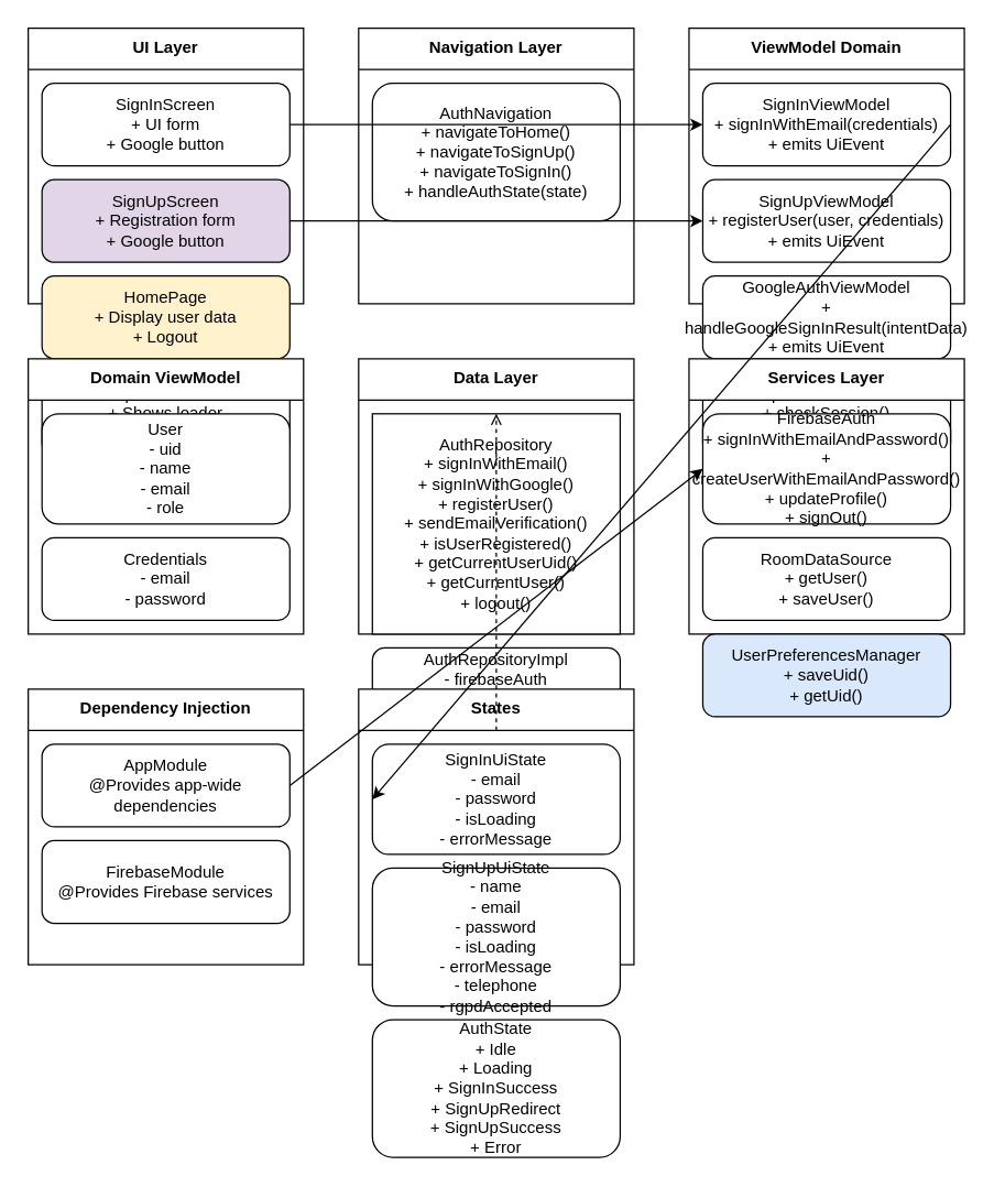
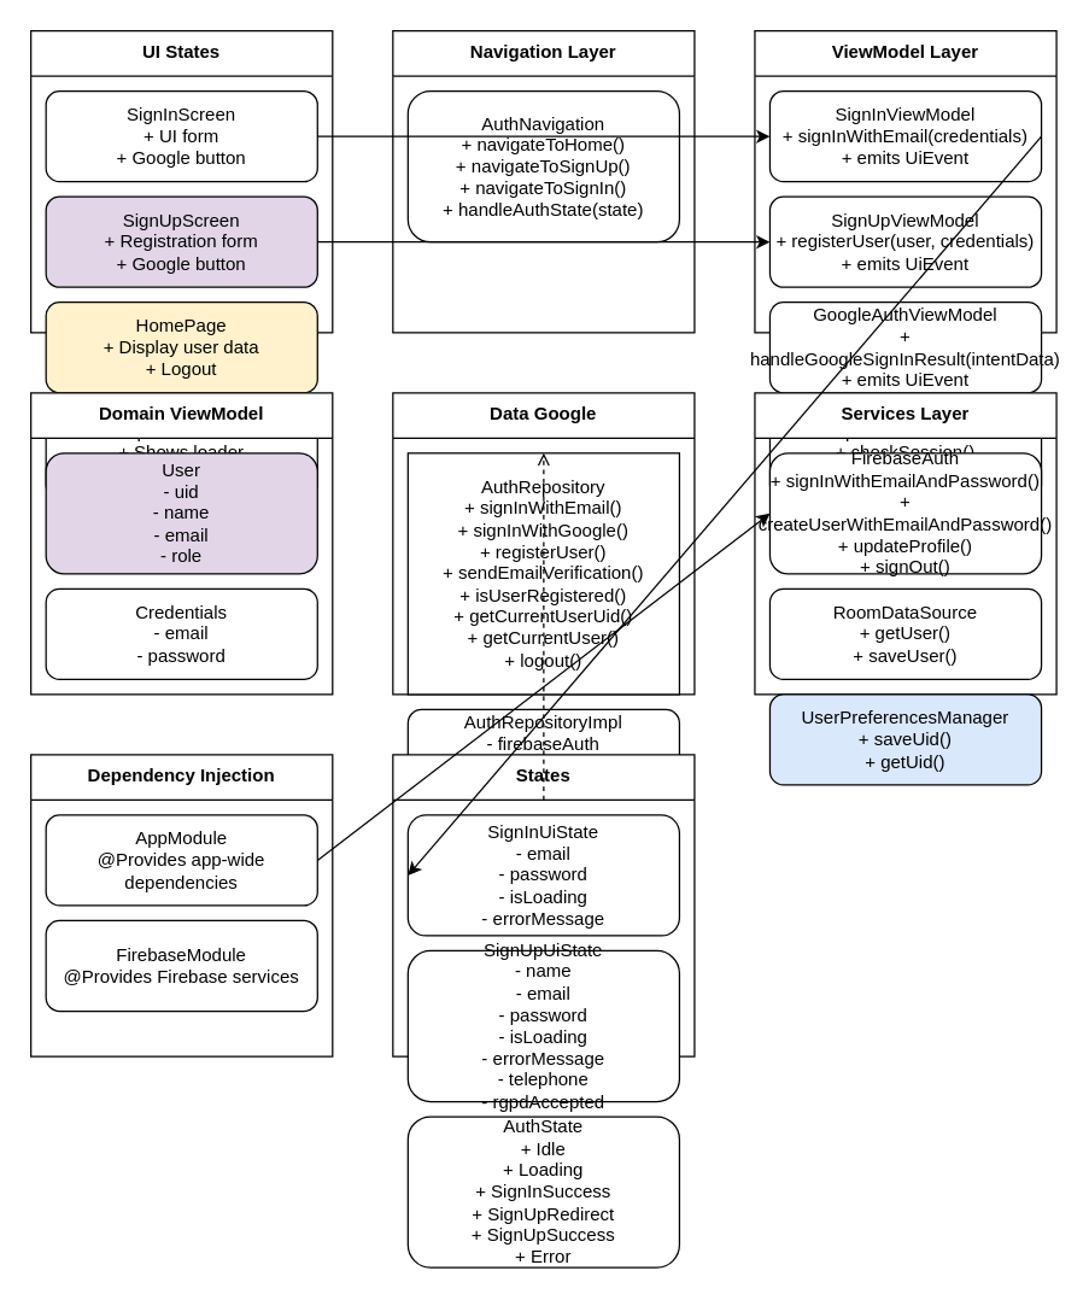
  <mxCell id="0" />
  <mxCell id="1" parent="0" />
- <mxCell id="2" value="UI Layer" style="swimlane;fontStyle=1;align=center;verticalAlign=top;childLayout=stackLayout;horizontal=1;startSize=30;horizontalStack=0;resizeParent=1;resizeParentMax=0;resizeLast=0;collapsible=1;marginBottom=0;" vertex="1" parent="1"><mxGeometry x="20" y="20" width="200" height="200" as="geometry" /></mxCell>
+ <mxCell id="2" value="UI States" style="swimlane;fontStyle=1;align=center;verticalAlign=top;childLayout=stackLayout;horizontal=1;startSize=30;horizontalStack=0;resizeParent=1;resizeParentMax=0;resizeLast=0;collapsible=1;marginBottom=0;" vertex="1" parent="1"><mxGeometry x="20" y="20" width="200" height="200" as="geometry" /></mxCell>
  <mxCell id="3" value="SignInScreen&#10;+ UI form&#10;+ Google button" style="rounded=1;whiteSpace=wrap;html=1;" vertex="1" parent="2"><mxGeometry x="10" y="40" width="180" height="60" as="geometry" /></mxCell>
  <mxCell id="4" value="SignUpScreen&#10;+ Registration form&#10;+ Google button" style="rounded=1;whiteSpace=wrap;html=1;fillColor=#e1d5e7;" vertex="1" parent="2"><mxGeometry x="10" y="110" width="180" height="60" as="geometry" /></mxCell>
  <mxCell id="5" value="HomePage&#10;+ Display user data&#10;+ Logout" style="rounded=1;whiteSpace=wrap;html=1;fillColor=#fff2cc;" vertex="1" parent="2"><mxGeometry x="10" y="180" width="180" height="60" as="geometry" /></mxCell>
  <mxCell id="6" value="SplashScreen&#10;+ Shows loader&#10;+ Observes authState" style="rounded=1;whiteSpace=wrap;html=1;" vertex="1" parent="2"><mxGeometry x="10" y="250" width="180" height="60" as="geometry" /></mxCell>
  <mxCell id="7" value="Navigation Layer" style="swimlane;fontStyle=1;align=center;verticalAlign=top;childLayout=stackLayout;horizontal=1;startSize=30;horizontalStack=0;resizeParent=1;resizeParentMax=0;resizeLast=0;collapsible=1;marginBottom=0;" vertex="1" parent="1"><mxGeometry x="260" y="20" width="200" height="200" as="geometry" /></mxCell>
  <mxCell id="8" value="AuthNavigation&#10;+ navigateToHome()&#10;+ navigateToSignUp()&#10;+ navigateToSignIn()&#10;+ handleAuthState(state)" style="rounded=1;whiteSpace=wrap;html=1;" vertex="1" parent="7"><mxGeometry x="10" y="40" width="180" height="100" as="geometry" /></mxCell>
- <mxCell id="9" value="ViewModel Domain" style="swimlane;fontStyle=1;align=center;verticalAlign=top;childLayout=stackLayout;horizontal=1;startSize=30;horizontalStack=0;resizeParent=1;resizeParentMax=0;resizeLast=0;collapsible=1;marginBottom=0;" vertex="1" parent="1"><mxGeometry x="500" y="20" width="200" height="200" as="geometry" /></mxCell>
+ <mxCell id="9" value="ViewModel Layer" style="swimlane;fontStyle=1;align=center;verticalAlign=top;childLayout=stackLayout;horizontal=1;startSize=30;horizontalStack=0;resizeParent=1;resizeParentMax=0;resizeLast=0;collapsible=1;marginBottom=0;" vertex="1" parent="1"><mxGeometry x="500" y="20" width="200" height="200" as="geometry" /></mxCell>
  <mxCell id="10" value="SignInViewModel&#10;+ signInWithEmail(credentials)&#10;+ emits UiEvent" style="rounded=1;whiteSpace=wrap;html=1;" vertex="1" parent="9"><mxGeometry x="10" y="40" width="180" height="60" as="geometry" /></mxCell>
  <mxCell id="11" value="SignUpViewModel&#10;+ registerUser(user, credentials)&#10;+ emits UiEvent" style="rounded=1;whiteSpace=wrap;html=1;" vertex="1" parent="9"><mxGeometry x="10" y="110" width="180" height="60" as="geometry" /></mxCell>
  <mxCell id="12" value="GoogleAuthViewModel&#10;+ handleGoogleSignInResult(intentData)&#10;+ emits UiEvent" style="rounded=1;whiteSpace=wrap;html=1;" vertex="1" parent="9"><mxGeometry x="10" y="180" width="180" height="60" as="geometry" /></mxCell>
  <mxCell id="13" value="SplashViewModel&#10;+ checkSession()&#10;+ authState: StateFlow" style="rounded=1;whiteSpace=wrap;html=1;" vertex="1" parent="9"><mxGeometry x="10" y="250" width="180" height="60" as="geometry" /></mxCell>
  <mxCell id="14" value="Domain ViewModel" style="swimlane;fontStyle=1;align=center;verticalAlign=top;childLayout=stackLayout;horizontal=1;startSize=30;horizontalStack=0;resizeParent=1;resizeParentMax=0;resizeLast=0;collapsible=1;marginBottom=0;" vertex="1" parent="1"><mxGeometry x="20" y="260" width="200" height="200" as="geometry" /></mxCell>
- <mxCell id="15" value="User&#10;- uid&#10;- name&#10;- email&#10;- role" style="rounded=1;whiteSpace=wrap;html=1;" vertex="1" parent="14"><mxGeometry x="10" y="40" width="180" height="80" as="geometry" /></mxCell>
+ <mxCell id="15" value="User&#10;- uid&#10;- name&#10;- email&#10;- role" style="rounded=1;whiteSpace=wrap;html=1;fillColor=#e1d5e7;" vertex="1" parent="14"><mxGeometry x="10" y="40" width="180" height="80" as="geometry" /></mxCell>
  <mxCell id="16" value="Credentials&#10;- email&#10;- password" style="rounded=1;whiteSpace=wrap;html=1;" vertex="1" parent="14"><mxGeometry x="10" y="130" width="180" height="60" as="geometry" /></mxCell>
- <mxCell id="17" value="Data Layer" style="swimlane;fontStyle=1;align=center;verticalAlign=top;childLayout=stackLayout;horizontal=1;startSize=30;horizontalStack=0;resizeParent=1;resizeParentMax=0;resizeLast=0;collapsible=1;marginBottom=0;" vertex="1" parent="1"><mxGeometry x="260" y="260" width="200" height="200" as="geometry" /></mxCell>
+ <mxCell id="17" value="Data Google" style="swimlane;fontStyle=1;align=center;verticalAlign=top;childLayout=stackLayout;horizontal=1;startSize=30;horizontalStack=0;resizeParent=1;resizeParentMax=0;resizeLast=0;collapsible=1;marginBottom=0;" vertex="1" parent="1"><mxGeometry x="260" y="260" width="200" height="200" as="geometry" /></mxCell>
  <mxCell id="18" value="AuthRepository&#10;+ signInWithEmail()&#10;+ signInWithGoogle()&#10;+ registerUser()&#10;+ sendEmailVerification()&#10;+ isUserRegistered()&#10;+ getCurrentUserUid()&#10;+ getCurrentUser()&#10;+ logout()" style="shape=interface;whiteSpace=wrap;html=1;" vertex="1" parent="17"><mxGeometry x="10" y="40" width="180" height="160" as="geometry" /></mxCell>
  <mxCell id="19" value="AuthRepositoryImpl&#10;- firebaseAuth&#10;- dataStore&#10;- userDao" style="rounded=1;whiteSpace=wrap;html=1;" vertex="1" parent="17"><mxGeometry x="10" y="210" width="180" height="60" as="geometry" /></mxCell>
  <mxCell id="20" value="Services Layer" style="swimlane;fontStyle=1;align=center;verticalAlign=top;childLayout=stackLayout;horizontal=1;startSize=30;horizontalStack=0;resizeParent=1;resizeParentMax=0;resizeLast=0;collapsible=1;marginBottom=0;" vertex="1" parent="1"><mxGeometry x="500" y="260" width="200" height="200" as="geometry" /></mxCell>
  <mxCell id="21" value="FirebaseAuth&#10;+ signInWithEmailAndPassword()&#10;+ createUserWithEmailAndPassword()&#10;+ updateProfile()&#10;+ signOut()" style="rounded=1;whiteSpace=wrap;html=1;" vertex="1" parent="20"><mxGeometry x="10" y="40" width="180" height="80" as="geometry" /></mxCell>
  <mxCell id="22" value="RoomDataSource&#10;+ getUser()&#10;+ saveUser()" style="rounded=1;whiteSpace=wrap;html=1;" vertex="1" parent="20"><mxGeometry x="10" y="130" width="180" height="60" as="geometry" /></mxCell>
  <mxCell id="23" value="UserPreferencesManager&#10;+ saveUid()&#10;+ getUid()" style="rounded=1;whiteSpace=wrap;html=1;fillColor=#dae8fc;" vertex="1" parent="20"><mxGeometry x="10" y="200" width="180" height="60" as="geometry" /></mxCell>
  <mxCell id="24" value="Dependency Injection" style="swimlane;fontStyle=1;align=center;verticalAlign=top;childLayout=stackLayout;horizontal=1;startSize=30;horizontalStack=0;resizeParent=1;resizeParentMax=0;resizeLast=0;collapsible=1;marginBottom=0;" vertex="1" parent="1"><mxGeometry x="20" y="500" width="200" height="200" as="geometry" /></mxCell>
  <mxCell id="25" value="AppModule&#10;@Provides app-wide dependencies" style="rounded=1;whiteSpace=wrap;html=1;" vertex="1" parent="24"><mxGeometry x="10" y="40" width="180" height="60" as="geometry" /></mxCell>
  <mxCell id="26" value="FirebaseModule&#10;@Provides Firebase services" style="rounded=1;whiteSpace=wrap;html=1;" vertex="1" parent="24"><mxGeometry x="10" y="110" width="180" height="60" as="geometry" /></mxCell>
  <mxCell id="27" value="States" style="swimlane;fontStyle=1;align=center;verticalAlign=top;childLayout=stackLayout;horizontal=1;startSize=30;horizontalStack=0;resizeParent=1;resizeParentMax=0;resizeLast=0;collapsible=1;marginBottom=0;" vertex="1" parent="1"><mxGeometry x="260" y="500" width="200" height="200" as="geometry" /></mxCell>
  <mxCell id="28" value="SignInUiState&#10;- email&#10;- password&#10;- isLoading&#10;- errorMessage" style="rounded=1;whiteSpace=wrap;html=1;" vertex="1" parent="27"><mxGeometry x="10" y="40" width="180" height="80" as="geometry" /></mxCell>
  <mxCell id="29" value="SignUpUiState&#10;- name&#10;- email&#10;- password&#10;- isLoading&#10;- errorMessage&#10;- telephone&#10;- rgpdAccepted" style="rounded=1;whiteSpace=wrap;html=1;" vertex="1" parent="27"><mxGeometry x="10" y="130" width="180" height="100" as="geometry" /></mxCell>
  <mxCell id="30" value="AuthState&#10;+ Idle&#10;+ Loading&#10;+ SignInSuccess&#10;+ SignUpRedirect&#10;+ SignUpSuccess&#10;+ Error" style="rounded=1;whiteSpace=wrap;html=1;" vertex="1" parent="27"><mxGeometry x="10" y="240" width="180" height="100" as="geometry" /></mxCell>
  <mxCell id="31" value="" style="endArrow=classic;html=1;exitX=1;exitY=0.5;exitDx=0;exitDy=0;entryX=0;entryY=0.5;entryDx=0;entryDy=0;" edge="1" parent="1" source="3" target="10"><mxGeometry width="50" height="50" relative="1" as="geometry"><mxPoint x="370" y="400" as="sourcePoint" /><mxPoint x="420" y="350" as="targetPoint" /></mxGeometry></mxCell>
  <mxCell id="32" value="" style="endArrow=classic;html=1;exitX=1;exitY=0.5;exitDx=0;exitDy=0;entryX=0;entryY=0.5;entryDx=0;entryDy=0;" edge="1" parent="1" source="4" target="11"><mxGeometry width="50" height="50" relative="1" as="geometry"><mxPoint x="370" y="400" as="sourcePoint" /><mxPoint x="420" y="350" as="targetPoint" /></mxGeometry></mxCell>
  <mxCell id="33" value="" style="endArrow=classic;html=1;exitX=1;exitY=0.5;exitDx=0;exitDy=0;entryX=0;entryY=0.5;entryDx=0;entryDy=0;" edge="1" parent="1" source="10" target="28"><mxGeometry width="50" height="50" relative="1" as="geometry"><mxPoint x="370" y="400" as="sourcePoint" /><mxPoint x="420" y="350" as="targetPoint" /></mxGeometry></mxCell>
  <mxCell id="34" value="" style="endArrow=open;html=1;exitX=0.5;exitY=1;exitDx=0;exitDy=0;entryX=0.5;entryY=0;entryDx=0;entryDy=0;dashed=1;" edge="1" parent="1" source="19" target="18"><mxGeometry width="50" height="50" relative="1" as="geometry"><mxPoint x="370" y="400" as="sourcePoint" /><mxPoint x="420" y="350" as="targetPoint" /></mxGeometry></mxCell>
  <mxCell id="35" value="" style="endArrow=classic;html=1;exitX=1;exitY=0.5;exitDx=0;exitDy=0;entryX=0;entryY=0.5;entryDx=0;entryDy=0;" edge="1" parent="1" source="25" target="21"><mxGeometry width="50" height="50" relative="1" as="geometry"><mxPoint x="370" y="400" as="sourcePoint" /><mxPoint x="420" y="350" as="targetPoint" /></mxGeometry></mxCell>
